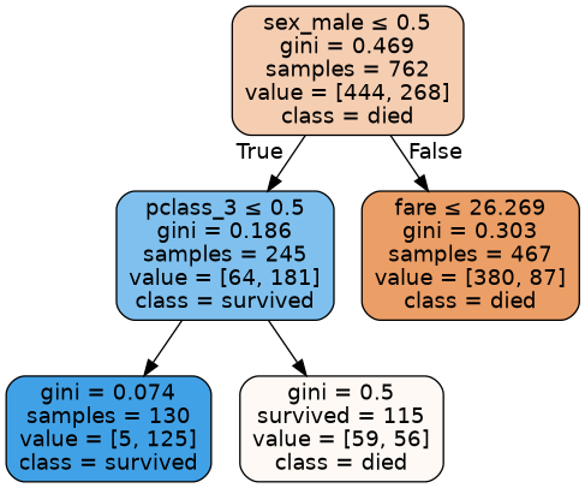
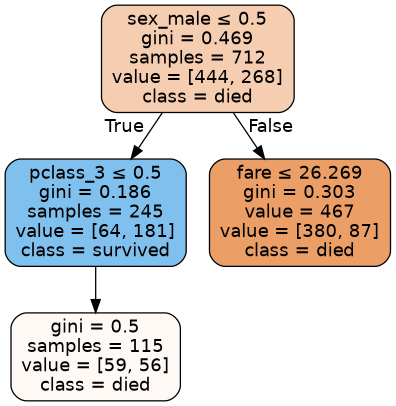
  digraph {
    node [color=black fontname=helvetica shape=box style="filled, rounded"]
    edge [fontname=helvetica]
-   n1 [fillcolor="#f5cdb1" label=<sex_male &le; 0.5<br/>gini = 0.469<br/>samples = 762<br/>value = [444, 268]<br/>class = died>]
+   n1 [fillcolor="#f5cdb1" label=<sex_male &le; 0.5<br/>gini = 0.469<br/>samples = 712<br/>value = [444, 268]<br/>class = died>]
    n2 [fillcolor="#7fc0ee" label=<pclass_3 &le; 0.5<br/>gini = 0.186<br/>samples = 245<br/>value = [64, 181]<br/>class = survived>]
-   n3 [fillcolor="#eb9e66" label=<fare &le; 26.269<br/>gini = 0.303<br/>samples = 467<br/>value = [380, 87]<br/>class = died>]
-   n4 [fillcolor="#41a1e6" label=<gini = 0.074<br/>samples = 130<br/>value = [5, 125]<br/>class = survived>]
-   n5 [fillcolor="#fef9f5" label=<gini = 0.5<br/>survived = 115<br/>value = [59, 56]<br/>class = died>]
+   n3 [fillcolor="#eb9e66" label=<fare &le; 26.269<br/>gini = 0.303<br/>value = 467<br/>value = [380, 87]<br/>class = died>]
+   n5 [fillcolor="#fef9f5" label=<gini = 0.5<br/>samples = 115<br/>value = [59, 56]<br/>class = died>]
    n1 -> n2 [headlabel=True labelangle=45 labeldistance=2.5]
    n1 -> n3 [headlabel=False labelangle=-45 labeldistance=2.5]
-   n2 -> n4
    n2 -> n5
  }
